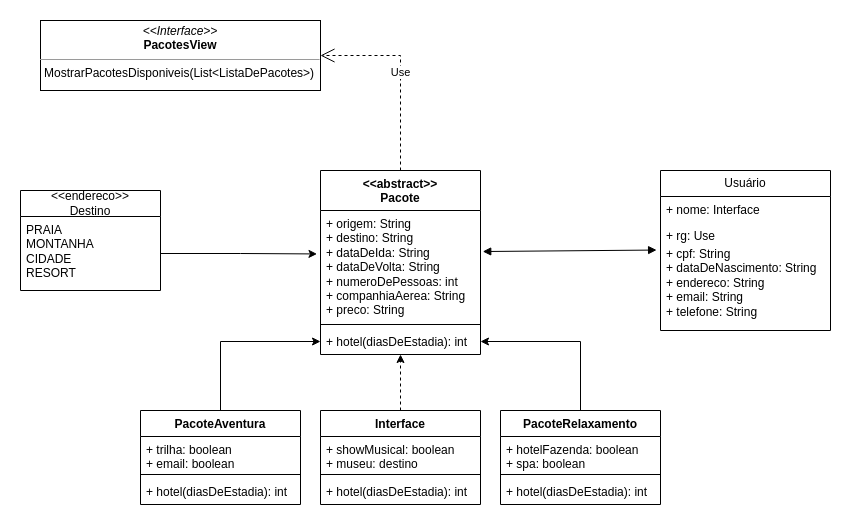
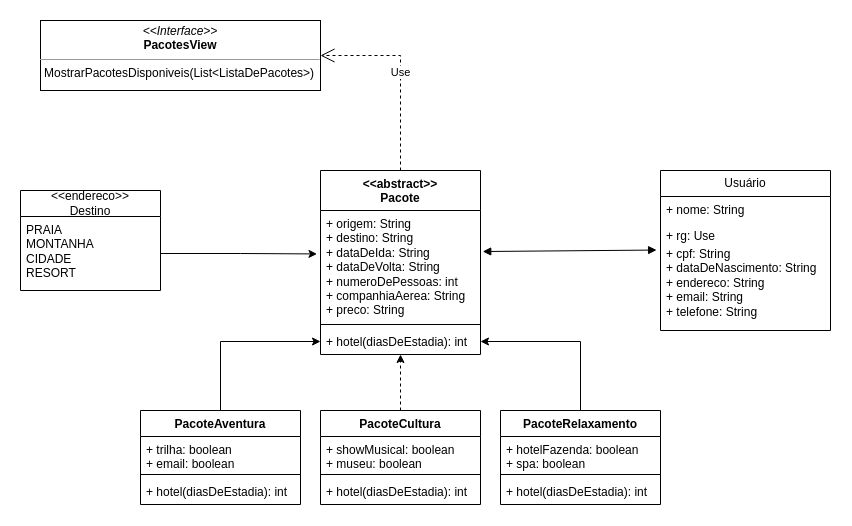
  <mxCell id="0" />
  <mxCell id="1" parent="0" />
  <mxCell id="2" value="Use" style="endArrow=open;endSize=12;dashed=1;html=1;rounded=0;entryX=1;entryY=0.5;entryDx=0;entryDy=0;exitX=0.5;exitY=0;exitDx=0;exitDy=0;" edge="1" parent="1" source="3" target="26"><mxGeometry width="160" relative="1" as="geometry"><mxPoint x="410" y="20" as="sourcePoint" /><mxPoint x="496.4" y="127.976" as="targetPoint" /><Array as="points"><mxPoint x="400" y="55" /></Array></mxGeometry></mxCell>
  <mxCell id="3" value="&amp;lt;&amp;lt;abstract&amp;gt;&amp;gt;&lt;br&gt;Pacote" style="swimlane;fontStyle=1;align=center;verticalAlign=top;childLayout=stackLayout;horizontal=1;startSize=40;horizontalStack=0;resizeParent=1;resizeParentMax=0;resizeLast=0;collapsible=1;marginBottom=0;whiteSpace=wrap;html=1;" vertex="1" parent="1"><mxGeometry x="320" y="170" width="160" height="184" as="geometry"><mxRectangle x="540" y="240" width="120" height="40" as="alternateBounds" /></mxGeometry></mxCell>
  <mxCell id="4" value="+ origem: String&lt;br&gt;+ destino: String&lt;br&gt;+ dataDeIda: String&lt;br&gt;+ dataDeVolta: String&lt;br&gt;+ numeroDePessoas: int&lt;br&gt;+ companhiaAerea: String&lt;br&gt;+ preco: String" style="text;strokeColor=none;fillColor=none;align=left;verticalAlign=top;spacingLeft=4;spacingRight=4;overflow=hidden;rotatable=0;points=[[0,0.5],[1,0.5]];portConstraint=eastwest;whiteSpace=wrap;html=1;" vertex="1" parent="3"><mxGeometry y="40" width="160" height="110" as="geometry" /></mxCell>
  <mxCell id="5" value="" style="line;strokeWidth=1;fillColor=none;align=left;verticalAlign=middle;spacingTop=-1;spacingLeft=3;spacingRight=3;rotatable=0;labelPosition=right;points=[];portConstraint=eastwest;strokeColor=inherit;" vertex="1" parent="3"><mxGeometry y="150" width="160" height="8" as="geometry" /></mxCell>
  <mxCell id="6" value="+ hotel(diasDeEstadia): int" style="text;strokeColor=none;fillColor=none;align=left;verticalAlign=top;spacingLeft=4;spacingRight=4;overflow=hidden;rotatable=0;points=[[0,0.5],[1,0.5]];portConstraint=eastwest;whiteSpace=wrap;html=1;" vertex="1" parent="3"><mxGeometry y="158" width="160" height="26" as="geometry" /></mxCell>
  <mxCell id="7" style="edgeStyle=orthogonalEdgeStyle;rounded=0;orthogonalLoop=1;jettySize=auto;html=1;entryX=0;entryY=0.5;entryDx=0;entryDy=0;" edge="1" parent="1" source="8" target="6"><mxGeometry relative="1" as="geometry" /></mxCell>
  <mxCell id="8" value="PacoteAventura" style="swimlane;fontStyle=1;align=center;verticalAlign=top;childLayout=stackLayout;horizontal=1;startSize=26;horizontalStack=0;resizeParent=1;resizeParentMax=0;resizeLast=0;collapsible=1;marginBottom=0;whiteSpace=wrap;html=1;" vertex="1" parent="1"><mxGeometry x="140" y="410" width="160" height="94" as="geometry" /></mxCell>
  <mxCell id="9" value="+ trilha: boolean&lt;br&gt;+ email: boolean" style="text;strokeColor=none;fillColor=none;align=left;verticalAlign=top;spacingLeft=4;spacingRight=4;overflow=hidden;rotatable=0;points=[[0,0.5],[1,0.5]];portConstraint=eastwest;whiteSpace=wrap;html=1;" vertex="1" parent="8"><mxGeometry y="26" width="160" height="34" as="geometry" /></mxCell>
  <mxCell id="10" value="" style="line;strokeWidth=1;fillColor=none;align=left;verticalAlign=middle;spacingTop=-1;spacingLeft=3;spacingRight=3;rotatable=0;labelPosition=right;points=[];portConstraint=eastwest;strokeColor=inherit;" vertex="1" parent="8"><mxGeometry y="60" width="160" height="8" as="geometry" /></mxCell>
  <mxCell id="11" value="+ hotel(diasDeEstadia): int" style="text;strokeColor=none;fillColor=none;align=left;verticalAlign=top;spacingLeft=4;spacingRight=4;overflow=hidden;rotatable=0;points=[[0,0.5],[1,0.5]];portConstraint=eastwest;whiteSpace=wrap;html=1;" vertex="1" parent="8"><mxGeometry y="68" width="160" height="26" as="geometry" /></mxCell>
  <mxCell id="12" style="edgeStyle=orthogonalEdgeStyle;rounded=0;orthogonalLoop=1;jettySize=auto;html=1;entryX=0.5;entryY=1;entryDx=0;entryDy=0;dashed=1;" edge="1" parent="1" source="13" target="3"><mxGeometry relative="1" as="geometry"><mxPoint x="400" y="370" as="targetPoint" /></mxGeometry></mxCell>
- <mxCell id="13" value="Interface" style="swimlane;fontStyle=1;align=center;verticalAlign=top;childLayout=stackLayout;horizontal=1;startSize=26;horizontalStack=0;resizeParent=1;resizeParentMax=0;resizeLast=0;collapsible=1;marginBottom=0;whiteSpace=wrap;html=1;" vertex="1" parent="1"><mxGeometry x="320" y="410" width="160" height="94" as="geometry" /></mxCell>
- <mxCell id="14" value="+ showMusical: boolean&lt;br&gt;+ museu: destino" style="text;strokeColor=none;fillColor=none;align=left;verticalAlign=top;spacingLeft=4;spacingRight=4;overflow=hidden;rotatable=0;points=[[0,0.5],[1,0.5]];portConstraint=eastwest;whiteSpace=wrap;html=1;" vertex="1" parent="13"><mxGeometry y="26" width="160" height="34" as="geometry" /></mxCell>
+ <mxCell id="13" value="PacoteCultura" style="swimlane;fontStyle=1;align=center;verticalAlign=top;childLayout=stackLayout;horizontal=1;startSize=26;horizontalStack=0;resizeParent=1;resizeParentMax=0;resizeLast=0;collapsible=1;marginBottom=0;whiteSpace=wrap;html=1;" vertex="1" parent="1"><mxGeometry x="320" y="410" width="160" height="94" as="geometry" /></mxCell>
+ <mxCell id="14" value="+ showMusical: boolean&lt;br&gt;+ museu: boolean" style="text;strokeColor=none;fillColor=none;align=left;verticalAlign=top;spacingLeft=4;spacingRight=4;overflow=hidden;rotatable=0;points=[[0,0.5],[1,0.5]];portConstraint=eastwest;whiteSpace=wrap;html=1;" vertex="1" parent="13"><mxGeometry y="26" width="160" height="34" as="geometry" /></mxCell>
  <mxCell id="15" value="" style="line;strokeWidth=1;fillColor=none;align=left;verticalAlign=middle;spacingTop=-1;spacingLeft=3;spacingRight=3;rotatable=0;labelPosition=right;points=[];portConstraint=eastwest;strokeColor=inherit;" vertex="1" parent="13"><mxGeometry y="60" width="160" height="8" as="geometry" /></mxCell>
  <mxCell id="16" value="+ hotel(diasDeEstadia): int" style="text;strokeColor=none;fillColor=none;align=left;verticalAlign=top;spacingLeft=4;spacingRight=4;overflow=hidden;rotatable=0;points=[[0,0.5],[1,0.5]];portConstraint=eastwest;whiteSpace=wrap;html=1;" vertex="1" parent="13"><mxGeometry y="68" width="160" height="26" as="geometry" /></mxCell>
  <mxCell id="17" style="edgeStyle=orthogonalEdgeStyle;rounded=0;orthogonalLoop=1;jettySize=auto;html=1;entryX=1;entryY=0.5;entryDx=0;entryDy=0;" edge="1" parent="1" source="18" target="6"><mxGeometry relative="1" as="geometry" /></mxCell>
  <mxCell id="18" value="PacoteRelaxamento" style="swimlane;fontStyle=1;align=center;verticalAlign=top;childLayout=stackLayout;horizontal=1;startSize=26;horizontalStack=0;resizeParent=1;resizeParentMax=0;resizeLast=0;collapsible=1;marginBottom=0;whiteSpace=wrap;html=1;" vertex="1" parent="1"><mxGeometry x="500" y="410" width="160" height="94" as="geometry" /></mxCell>
  <mxCell id="19" value="+ hotelFazenda: boolean&lt;br&gt;+ spa: boolean" style="text;strokeColor=none;fillColor=none;align=left;verticalAlign=top;spacingLeft=4;spacingRight=4;overflow=hidden;rotatable=0;points=[[0,0.5],[1,0.5]];portConstraint=eastwest;whiteSpace=wrap;html=1;" vertex="1" parent="18"><mxGeometry y="26" width="160" height="34" as="geometry" /></mxCell>
  <mxCell id="20" value="" style="line;strokeWidth=1;fillColor=none;align=left;verticalAlign=middle;spacingTop=-1;spacingLeft=3;spacingRight=3;rotatable=0;labelPosition=right;points=[];portConstraint=eastwest;strokeColor=inherit;" vertex="1" parent="18"><mxGeometry y="60" width="160" height="8" as="geometry" /></mxCell>
  <mxCell id="21" value="+ hotel(diasDeEstadia): int" style="text;strokeColor=none;fillColor=none;align=left;verticalAlign=top;spacingLeft=4;spacingRight=4;overflow=hidden;rotatable=0;points=[[0,0.5],[1,0.5]];portConstraint=eastwest;whiteSpace=wrap;html=1;" vertex="1" parent="18"><mxGeometry y="68" width="160" height="26" as="geometry" /></mxCell>
  <mxCell id="22" value="Usuário" style="swimlane;fontStyle=0;childLayout=stackLayout;horizontal=1;startSize=26;fillColor=none;horizontalStack=0;resizeParent=1;resizeParentMax=0;resizeLast=0;collapsible=1;marginBottom=0;whiteSpace=wrap;html=1;" vertex="1" parent="1"><mxGeometry x="660" y="170" width="170" height="160" as="geometry" /></mxCell>
- <mxCell id="23" value="+ nome: Interface" style="text;strokeColor=none;fillColor=none;align=left;verticalAlign=top;spacingLeft=4;spacingRight=4;overflow=hidden;rotatable=0;points=[[0,0.5],[1,0.5]];portConstraint=eastwest;whiteSpace=wrap;html=1;" vertex="1" parent="22"><mxGeometry y="26" width="170" height="26" as="geometry" /></mxCell>
+ <mxCell id="23" value="+ nome: String" style="text;strokeColor=none;fillColor=none;align=left;verticalAlign=top;spacingLeft=4;spacingRight=4;overflow=hidden;rotatable=0;points=[[0,0.5],[1,0.5]];portConstraint=eastwest;whiteSpace=wrap;html=1;" vertex="1" parent="22"><mxGeometry y="26" width="170" height="26" as="geometry" /></mxCell>
  <mxCell id="24" value="+ rg: Use" style="text;strokeColor=none;fillColor=none;align=left;verticalAlign=top;spacingLeft=4;spacingRight=4;overflow=hidden;rotatable=0;points=[[0,0.5],[1,0.5]];portConstraint=eastwest;whiteSpace=wrap;html=1;" vertex="1" parent="22"><mxGeometry y="52" width="170" height="18" as="geometry" /></mxCell>
  <mxCell id="25" value="+ cpf: String&lt;br&gt;+ dataDeNascimento: String&lt;br&gt;+ endereco: String&lt;br&gt;+ email: String&lt;br&gt;+ telefone: String" style="text;strokeColor=none;fillColor=none;align=left;verticalAlign=top;spacingLeft=4;spacingRight=4;overflow=hidden;rotatable=0;points=[[0,0.5],[1,0.5]];portConstraint=eastwest;whiteSpace=wrap;html=1;" vertex="1" parent="22"><mxGeometry y="70" width="170" height="90" as="geometry" /></mxCell>
  <mxCell id="26" value="&lt;p style=&quot;margin:0px;margin-top:4px;text-align:center;&quot;&gt;&lt;i&gt;&amp;lt;&amp;lt;Interface&amp;gt;&amp;gt;&lt;/i&gt;&lt;br&gt;&lt;b&gt;PacotesView&lt;/b&gt;&lt;/p&gt;&lt;hr size=&quot;1&quot;&gt;&lt;p style=&quot;margin:0px;margin-left:4px;&quot;&gt;MostrarPacotesDisponiveis(List&amp;lt;ListaDePacotes&amp;gt;)&lt;/p&gt;" style="verticalAlign=top;align=left;overflow=fill;fontSize=12;fontFamily=Helvetica;html=1;whiteSpace=wrap;" vertex="1" parent="1"><mxGeometry x="40" y="20" width="280" height="70" as="geometry" /></mxCell>
  <mxCell id="27" value="&amp;lt;&amp;lt;endereco&amp;gt;&amp;gt;&lt;br&gt;Destino" style="swimlane;fontStyle=0;childLayout=stackLayout;horizontal=1;startSize=26;fillColor=none;horizontalStack=0;resizeParent=1;resizeParentMax=0;resizeLast=0;collapsible=1;marginBottom=0;whiteSpace=wrap;html=1;" vertex="1" parent="1"><mxGeometry x="20" y="190" width="140" height="100" as="geometry" /></mxCell>
  <mxCell id="28" value="PRAIA&lt;br&gt;MONTANHA&lt;br&gt;CIDADE&lt;br&gt;RESORT" style="text;strokeColor=none;fillColor=none;align=left;verticalAlign=top;spacingLeft=4;spacingRight=4;overflow=hidden;rotatable=0;points=[[0,0.5],[1,0.5]];portConstraint=eastwest;whiteSpace=wrap;html=1;" vertex="1" parent="27"><mxGeometry y="26" width="140" height="74" as="geometry" /></mxCell>
  <mxCell id="29" style="edgeStyle=orthogonalEdgeStyle;rounded=0;orthogonalLoop=1;jettySize=auto;html=1;entryX=-0.022;entryY=0.395;entryDx=0;entryDy=0;entryPerimeter=0;" edge="1" parent="1" source="28" target="4"><mxGeometry relative="1" as="geometry"><mxPoint x="250" y="253" as="targetPoint" /></mxGeometry></mxCell>
  <mxCell id="30" value="" style="endArrow=block;startArrow=block;endFill=1;startFill=1;html=1;rounded=0;entryX=-0.023;entryY=0.106;entryDx=0;entryDy=0;entryPerimeter=0;exitX=1.014;exitY=0.373;exitDx=0;exitDy=0;exitPerimeter=0;" edge="1" parent="1" source="4" target="25"><mxGeometry width="160" relative="1" as="geometry"><mxPoint x="490" y="249.62" as="sourcePoint" /><mxPoint x="650" y="249.62" as="targetPoint" /></mxGeometry></mxCell>
